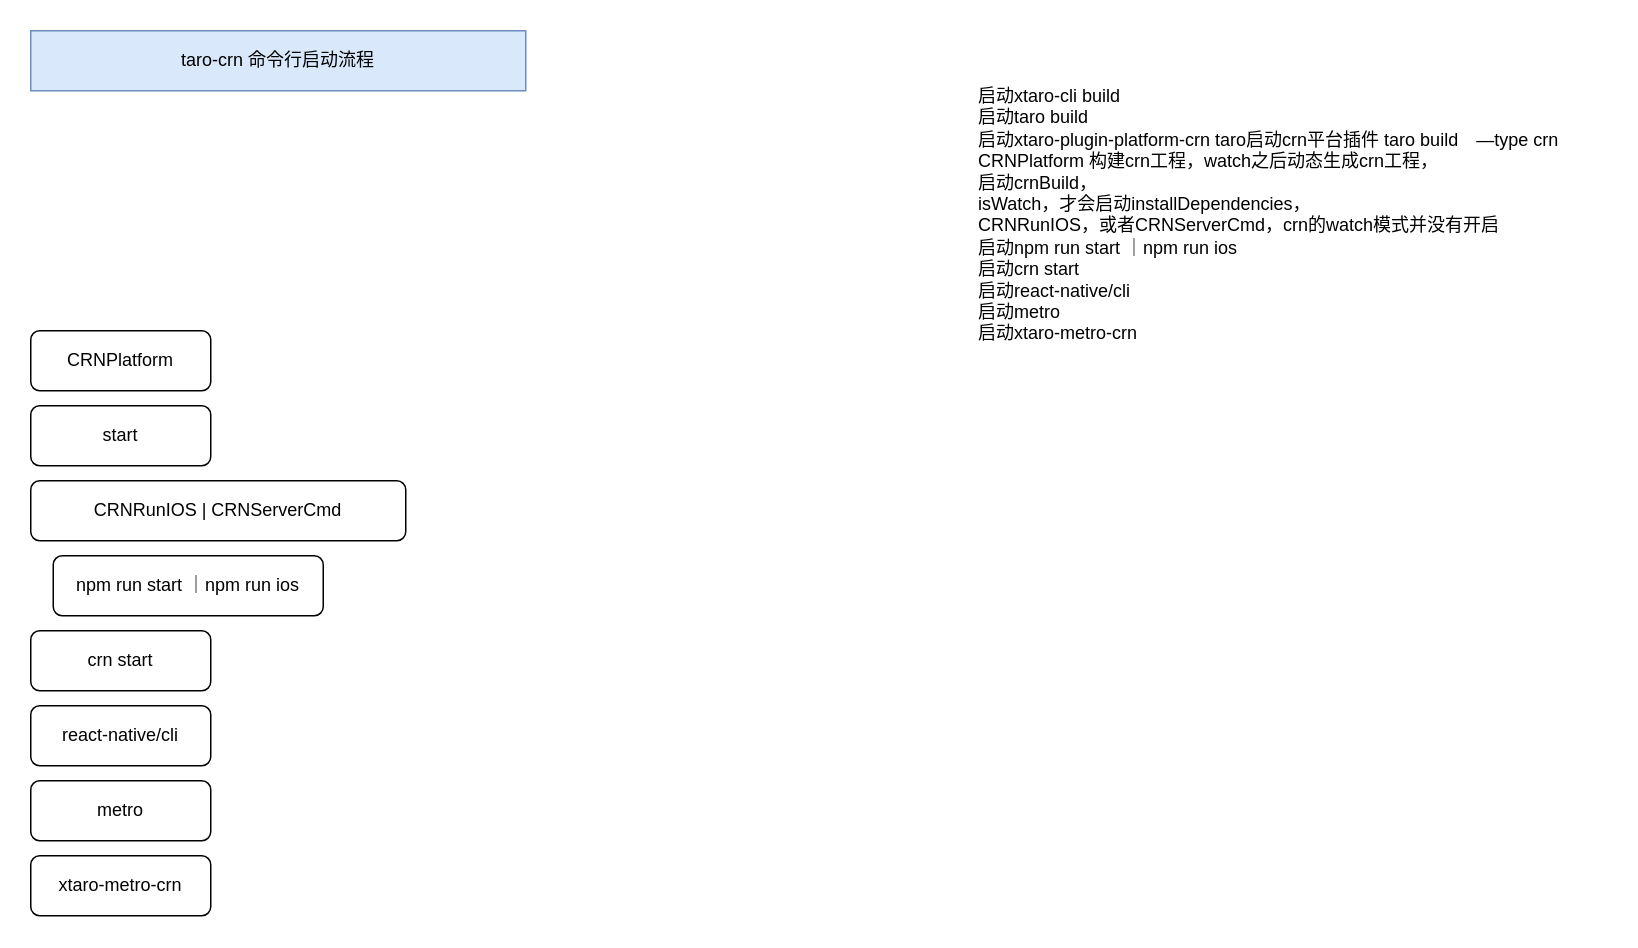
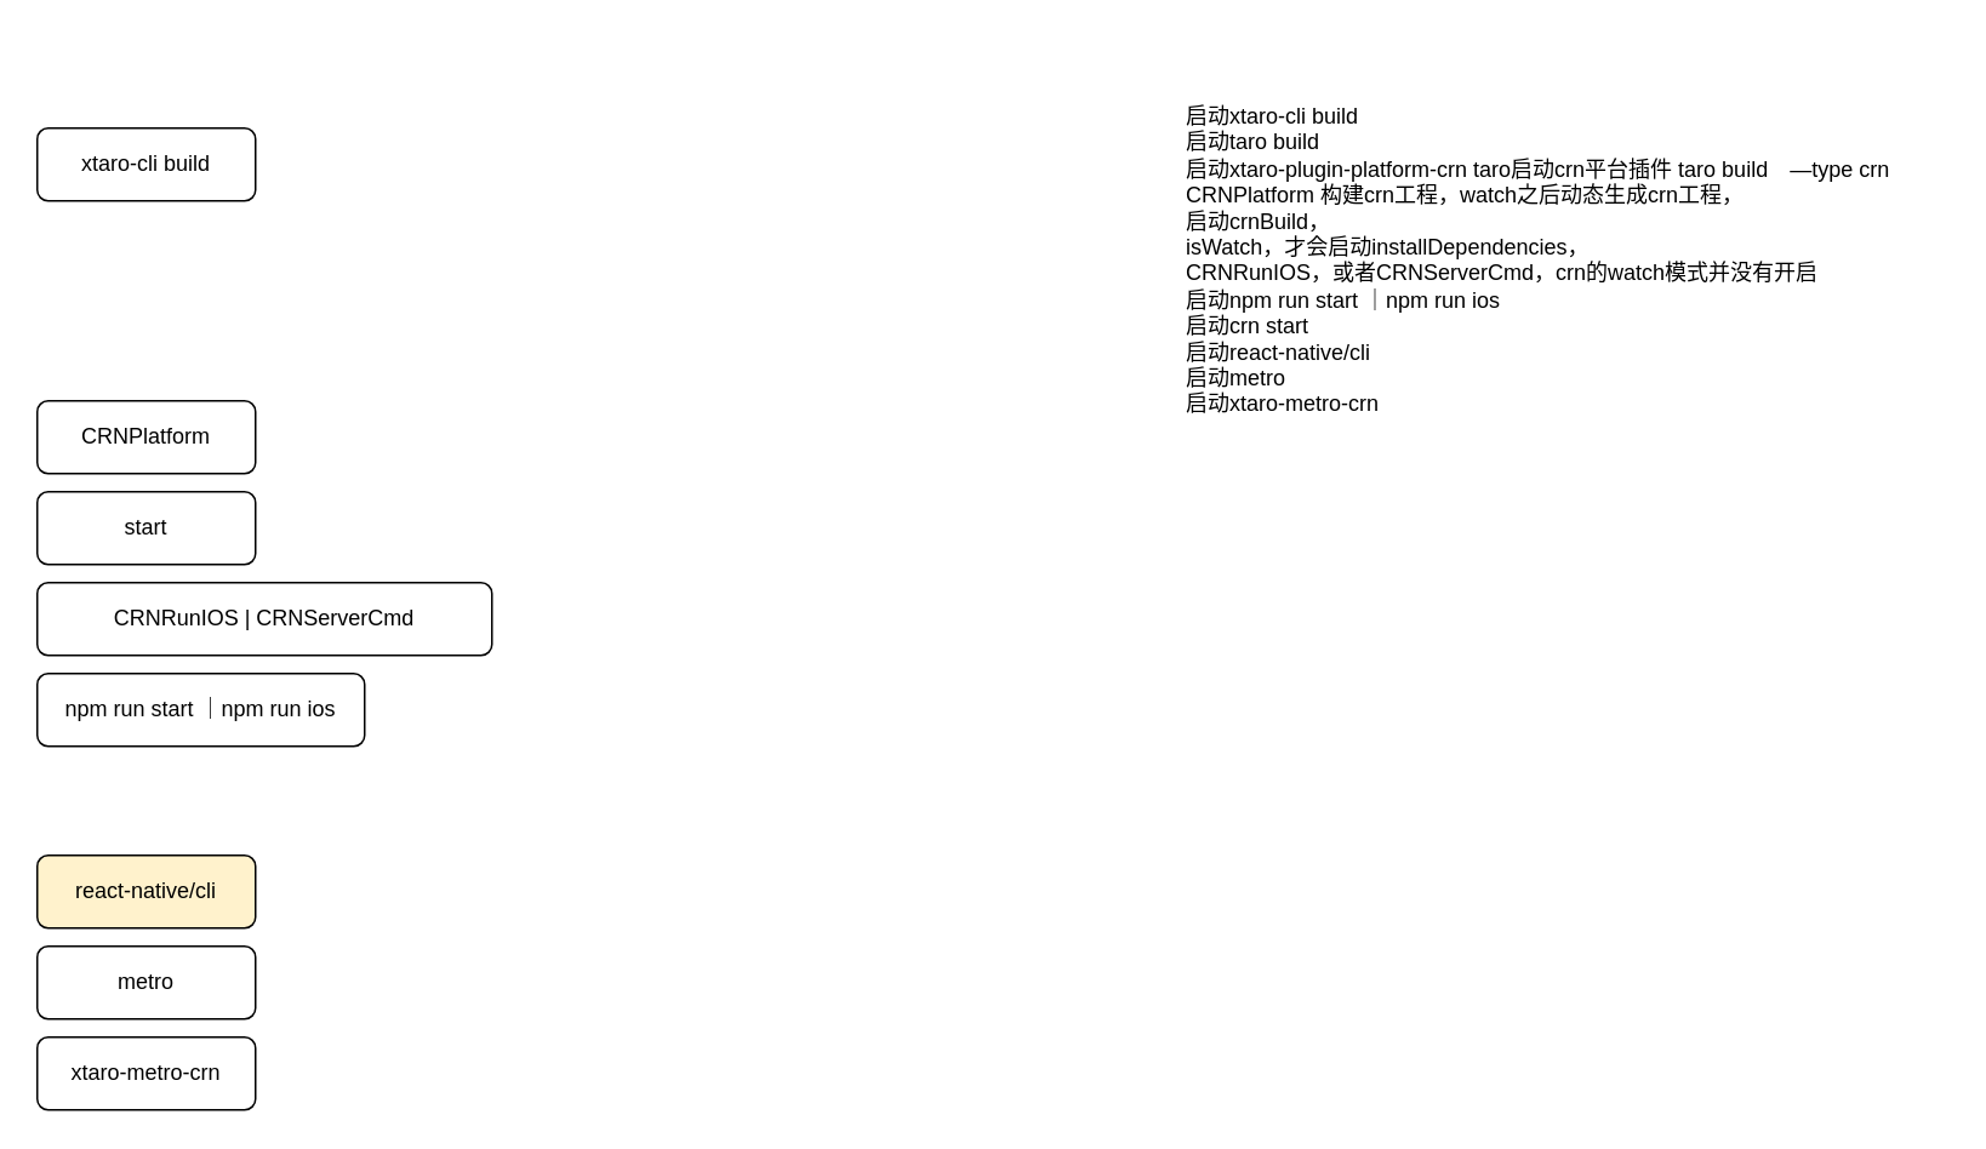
  <mxCell id="0" />
  <mxCell id="1" parent="0" />
- <mxCell id="3" value="npm run start ｜npm run ios" style="rounded=1;whiteSpace=wrap;html=1;fontSize=12;glass=0;strokeWidth=1;shadow=0;" parent="1" vertex="1"><mxGeometry x="35" y="370" width="180" height="40" as="geometry" /></mxCell>
+ <mxCell id="2" value="xtaro-cli build" style="rounded=1;whiteSpace=wrap;html=1;fontSize=12;glass=0;strokeWidth=1;shadow=0;" parent="1" vertex="1"><mxGeometry x="20" y="70" width="120" height="40" as="geometry" /></mxCell>
+ <mxCell id="3" value="npm run start ｜npm run ios" style="rounded=1;whiteSpace=wrap;html=1;fontSize=12;glass=0;strokeWidth=1;shadow=0;" parent="1" vertex="1"><mxGeometry x="20" y="370" width="180" height="40" as="geometry" /></mxCell>
  <mxCell id="4" value="启动xtaro-cli build&#10;启动taro build&#10;启动xtaro-plugin-platform-crn taro启动crn平台插件 taro build　—type crn&#10;CRNPlatform 构建crn工程，watch之后动态生成crn工程，&#10;启动crnBuild，&#10;isWatch，才会启动installDependencies，&#10;CRNRunIOS，或者CRNServerCmd，crn的watch模式并没有开启&#10;启动npm run start ｜npm run ios&#10;启动crn start&#10;启动react-native/cli&#10;启动metro&#10;启动xtaro-metro-crn" style="text;whiteSpace=wrap;html=1;" vertex="1" parent="1"><mxGeometry x="650" y="50" width="420" height="200" as="geometry" /></mxCell>
- <mxCell id="5" value="crn start" style="rounded=1;whiteSpace=wrap;html=1;fontSize=12;glass=0;strokeWidth=1;shadow=0;" vertex="1" parent="1"><mxGeometry x="20" y="420" width="120" height="40" as="geometry" /></mxCell>
  <mxCell id="6" value="CRNPlatform" style="rounded=1;whiteSpace=wrap;html=1;fontSize=12;glass=0;strokeWidth=1;shadow=0;" vertex="1" parent="1"><mxGeometry x="20" y="220" width="120" height="40" as="geometry" /></mxCell>
  <mxCell id="7" value="start" style="rounded=1;whiteSpace=wrap;html=1;fontSize=12;glass=0;strokeWidth=1;shadow=0;" vertex="1" parent="1"><mxGeometry x="20" y="270" width="120" height="40" as="geometry" /></mxCell>
  <mxCell id="8" value="CRNRunIOS | CRNServerCmd" style="rounded=1;whiteSpace=wrap;html=1;fontSize=12;glass=0;strokeWidth=1;shadow=0;" vertex="1" parent="1"><mxGeometry x="20" y="320" width="250" height="40" as="geometry" /></mxCell>
- <mxCell id="9" value="react-native/cli" style="rounded=1;whiteSpace=wrap;html=1;fontSize=12;glass=0;strokeWidth=1;shadow=0;" vertex="1" parent="1"><mxGeometry x="20" y="470" width="120" height="40" as="geometry" /></mxCell>
+ <mxCell id="9" value="react-native/cli" style="rounded=1;whiteSpace=wrap;html=1;fontSize=12;glass=0;strokeWidth=1;shadow=0;fillColor=#fff2cc;" vertex="1" parent="1"><mxGeometry x="20" y="470" width="120" height="40" as="geometry" /></mxCell>
  <mxCell id="10" value="metro" style="rounded=1;whiteSpace=wrap;html=1;fontSize=12;glass=0;strokeWidth=1;shadow=0;" vertex="1" parent="1"><mxGeometry x="20" y="520" width="120" height="40" as="geometry" /></mxCell>
  <mxCell id="11" value="xtaro-metro-crn" style="rounded=1;whiteSpace=wrap;html=1;fontSize=12;glass=0;strokeWidth=1;shadow=0;" vertex="1" parent="1"><mxGeometry x="20" y="570" width="120" height="40" as="geometry" /></mxCell>
- <mxCell id="12" value="taro-crn 命令行启动流程" style="whiteSpace=wrap;html=1;fillColor=#dae8fc;strokeColor=#6c8ebf;" vertex="1" parent="1"><mxGeometry x="20" y="20" width="330" height="40" as="geometry" /></mxCell>
